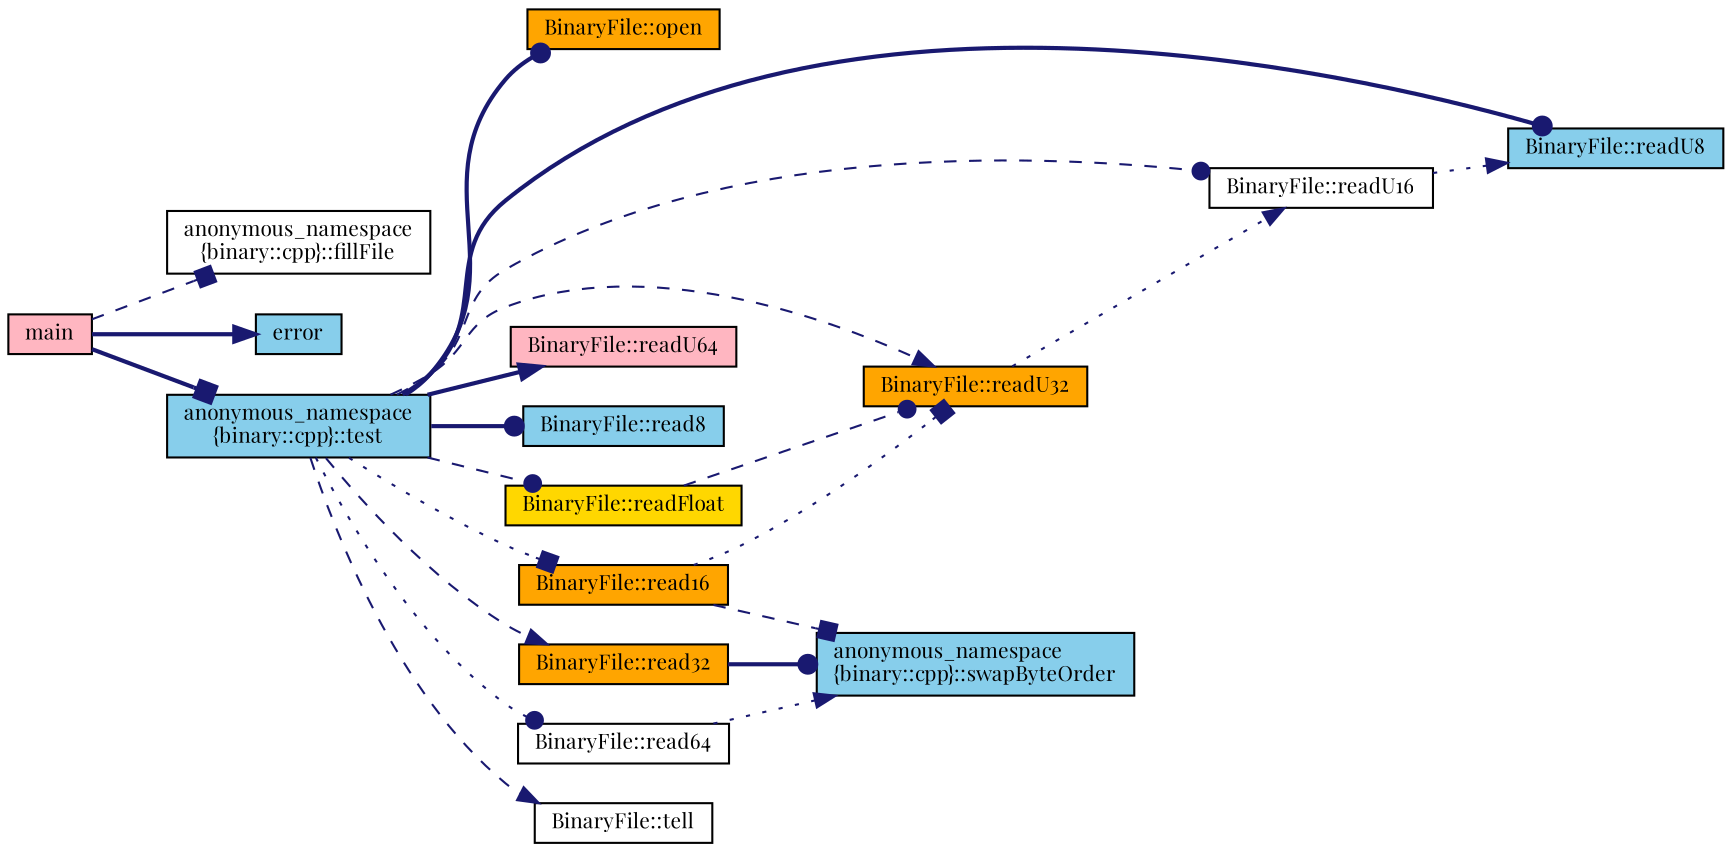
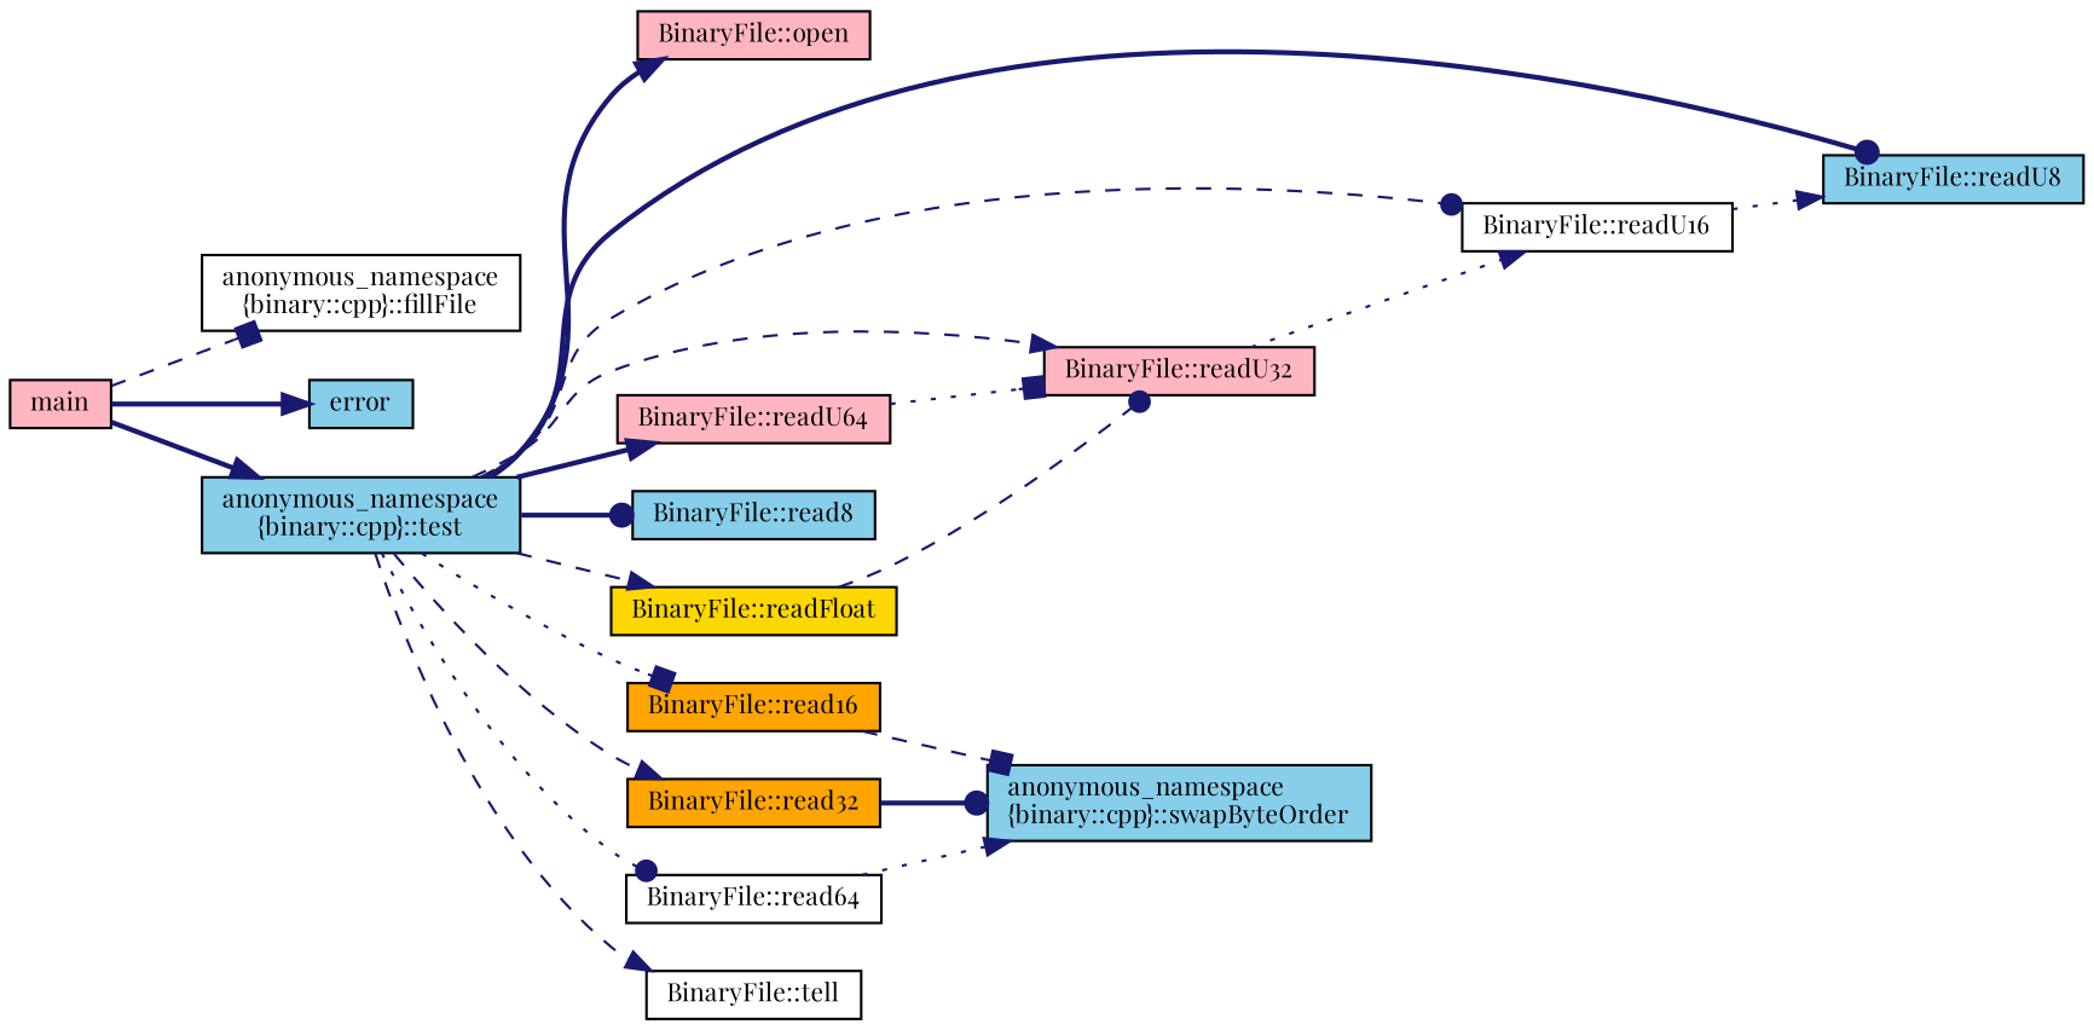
  digraph {
    fontname="Playfair Display"
    rankdir=LR
    node [color=black fillcolor=skyblue fontname="Playfair Display" fontsize=10 shape=record style=filled]
    edge [arrowhead=normal color=midnightblue fontname="Playfair Display" fontsize=10 labelfontname=Helvetica labelfontsize=10 style=dashed]
    n1 [fillcolor=lightpink fontcolor=black height=0.2 label=main width=0.4]
    n2 [fillcolor=white height=0.2 label="anonymous_namespace\l\{binary::cpp\}::fillFile" width=0.4]
    n3 [height=0.2 label=error width=0.4]
    n4 [height=0.2 label="anonymous_namespace\l\{binary::cpp\}::test" width=0.4]
-   n5 [fillcolor=orange height=0.2 label="BinaryFile::open" width=0.4]
+   n5 [fillcolor=lightpink height=0.2 label="BinaryFile::open" width=0.4]
    n6 [height=0.2 label="BinaryFile::readU8" width=0.4]
    n7 [fillcolor=white height=0.2 label="BinaryFile::readU16" width=0.4]
-   n8 [fillcolor=orange height=0.2 label="BinaryFile::readU32" width=0.4]
+   n8 [fillcolor=lightpink height=0.2 label="BinaryFile::readU32" width=0.4]
    n9 [fillcolor=lightpink height=0.2 label="BinaryFile::readU64" width=0.4]
    n10 [height=0.2 label="BinaryFile::read8" width=0.4]
    n11 [fillcolor=orange height=0.2 label="BinaryFile::read16" width=0.4]
    n12 [fillcolor=orange height=0.2 label="BinaryFile::read32" width=0.4]
    n13 [fillcolor=white height=0.2 label="BinaryFile::read64" width=0.4]
    n14 [fillcolor=gold height=0.2 label="BinaryFile::readFloat" width=0.4]
    n15 [fillcolor=white height=0.2 label="BinaryFile::tell" width=0.4]
    n16 [height=0.2 label="anonymous_namespace\l\{binary::cpp\}::swapByteOrder" width=0.4]
    n1 -> n2 [arrowhead=box]
    n1 -> n3 [style=bold]
-   n1 -> n4 [arrowhead=box style=bold]
-   n4 -> n5 [arrowhead=dot style=bold]
+   n1 -> n4 [style=bold]
+   n4 -> n5 [style=bold]
    n4 -> n6 [arrowhead=dot style=bold]
    n4 -> n7 [arrowhead=dot]
    n4 -> n8
    n4 -> n9 [style=bold]
    n4 -> n10 [arrowhead=dot style=bold]
    n4 -> n11 [arrowhead=box style=dotted]
    n4 -> n12
    n4 -> n13 [arrowhead=dot style=dotted]
-   n4 -> n14 [arrowhead=dot]
+   n4 -> n14
    n4 -> n15
    n7 -> n6 [style=dotted]
    n8 -> n7 [style=dotted]
-   n11 -> n8 [arrowhead=box style=dotted]
+   n9 -> n8 [arrowhead=box style=dotted]
    n11 -> n16 [arrowhead=box]
    n12 -> n16 [arrowhead=dot style=bold]
    n13 -> n16 [style=dotted]
    n14 -> n8 [arrowhead=dot]
  }
